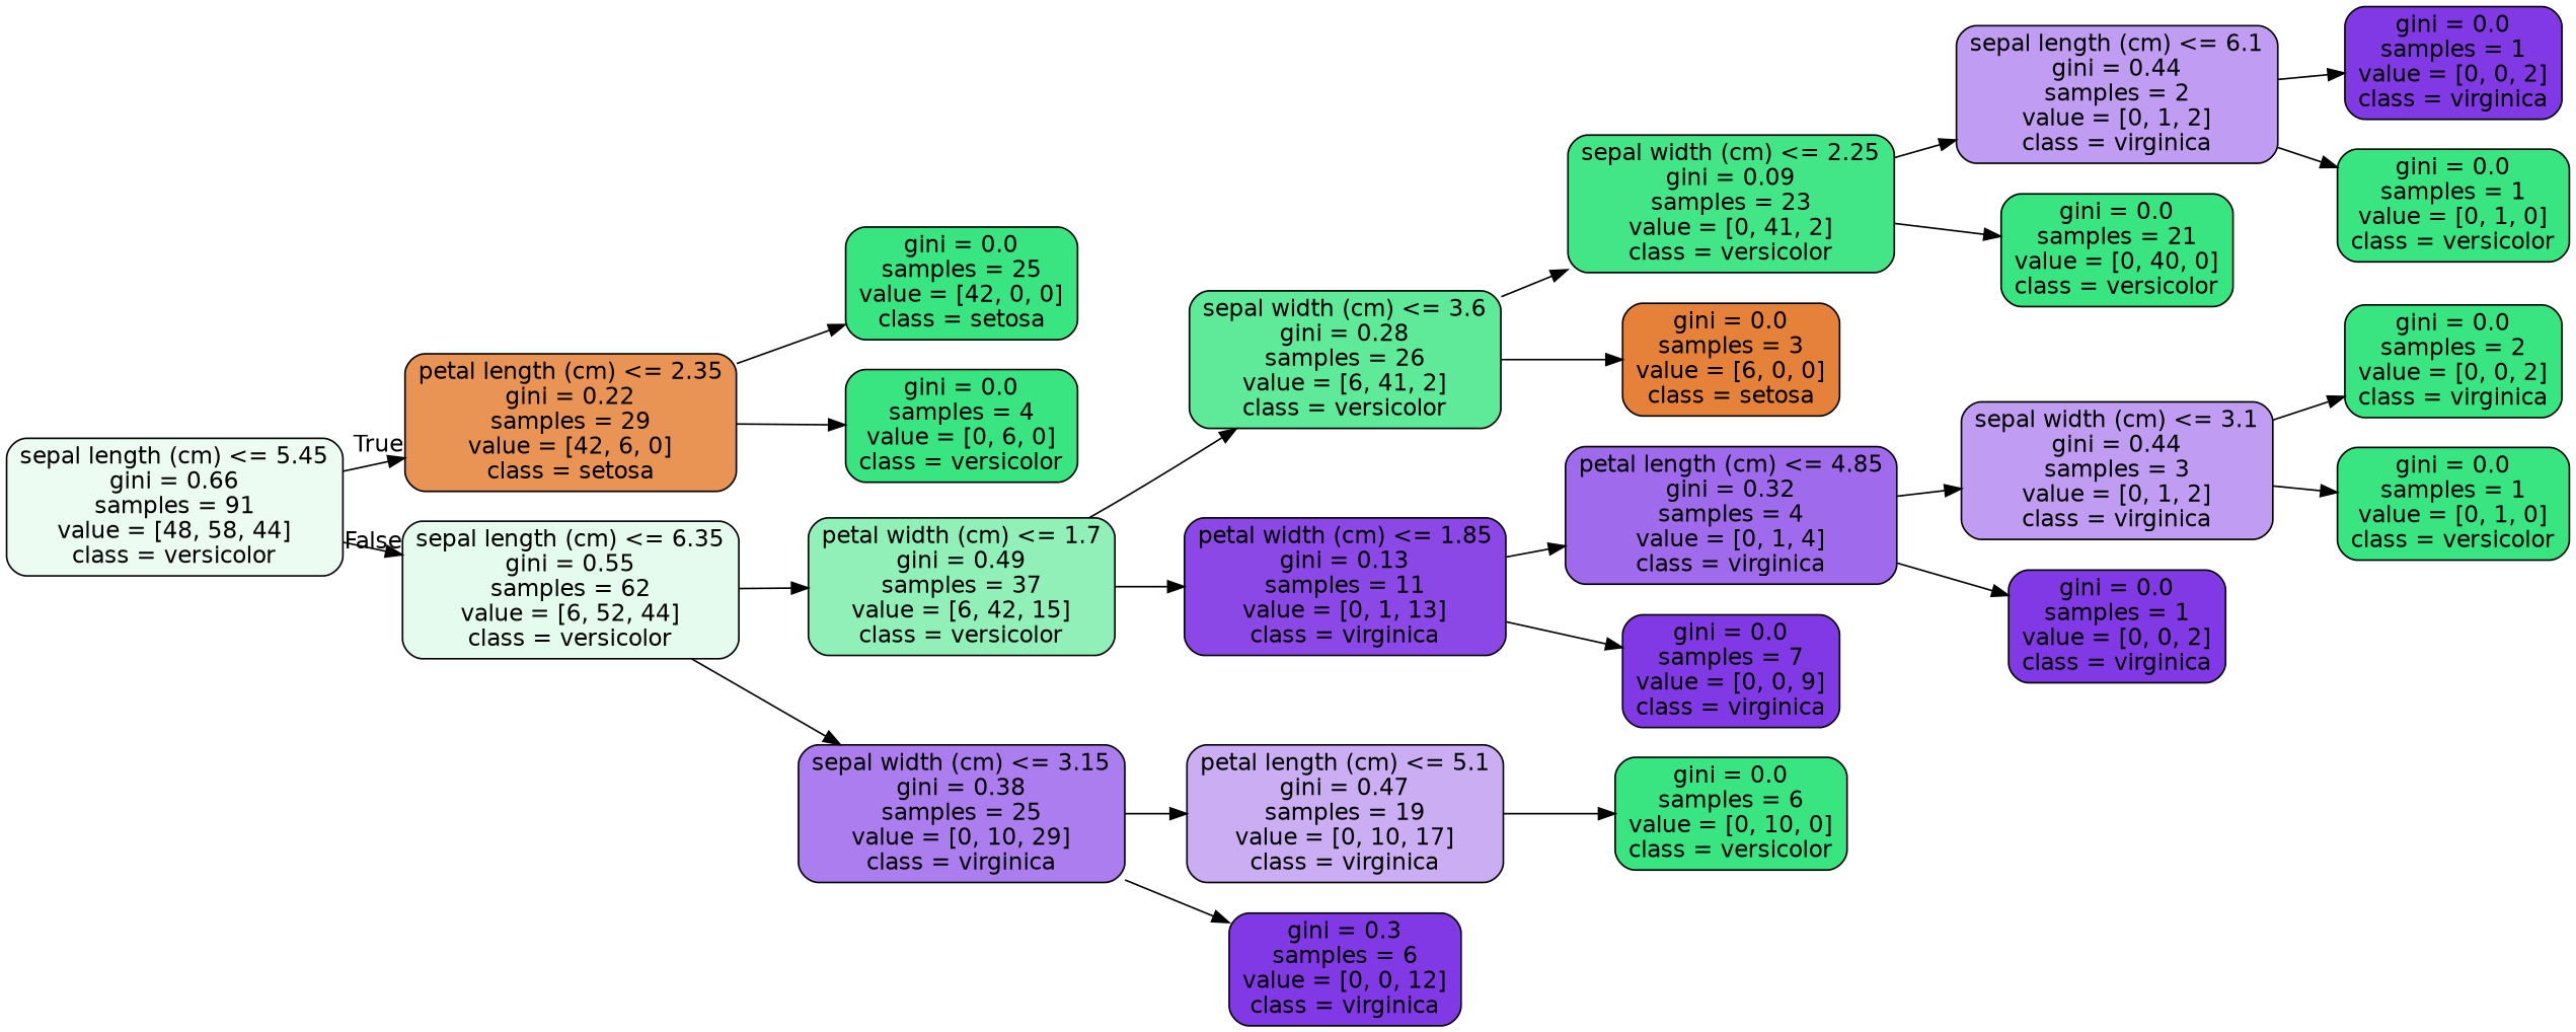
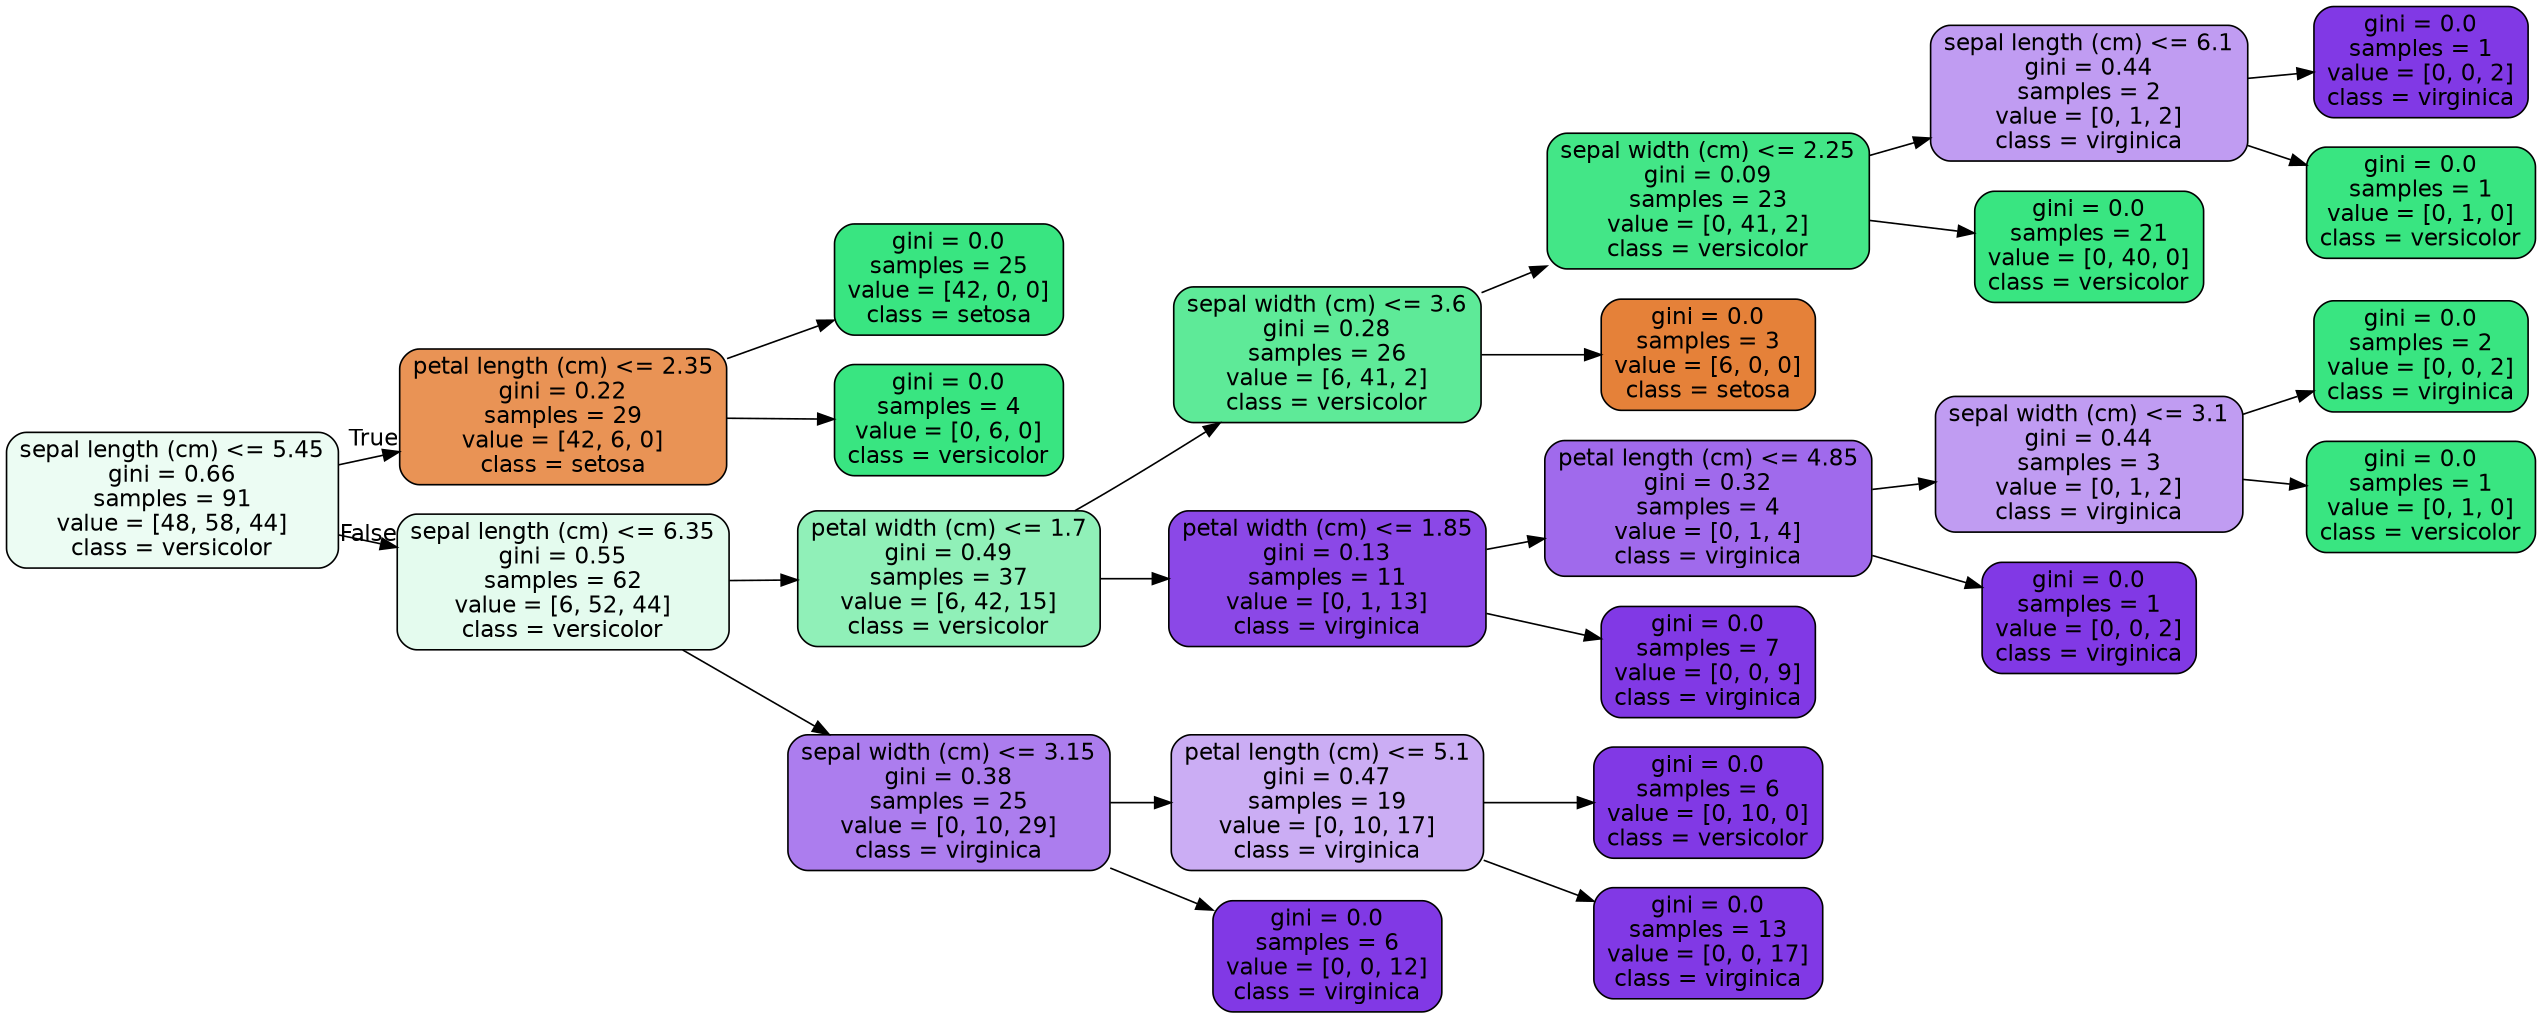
  digraph {
    rankdir=LR
    node [color=black fillcolor="#39e581" fontname=helvetica shape=box style="filled, rounded"]
    edge [fontname=helvetica]
    n1 [fillcolor="#ecfcf3" label="sepal length (cm) <= 5.45\ngini = 0.66\nsamples = 91\nvalue = [48, 58, 44]\nclass = versicolor"]
    n2 [fillcolor="#e99355" label="petal length (cm) <= 2.35\ngini = 0.22\nsamples = 29\nvalue = [42, 6, 0]\nclass = setosa"]
    n3 [fillcolor="#e4fbee" label="sepal length (cm) <= 6.35\ngini = 0.55\nsamples = 62\nvalue = [6, 52, 44]\nclass = versicolor"]
    n4 [label="gini = 0.0\nsamples = 25\nvalue = [42, 0, 0]\nclass = setosa"]
    n5 [label="gini = 0.0\nsamples = 4\nvalue = [0, 6, 0]\nclass = versicolor"]
    n6 [fillcolor="#90f0b8" label="petal width (cm) <= 1.7\ngini = 0.49\nsamples = 37\nvalue = [6, 42, 15]\nclass = versicolor"]
    n7 [fillcolor="#ac7dee" label="sepal width (cm) <= 3.15\ngini = 0.38\nsamples = 25\nvalue = [0, 10, 29]\nclass = virginica"]
    n8 [fillcolor="#5eea98" label="sepal width (cm) <= 3.6\ngini = 0.28\nsamples = 26\nvalue = [6, 41, 2]\nclass = versicolor"]
    n9 [fillcolor="#8b48e7" label="petal width (cm) <= 1.85\ngini = 0.13\nsamples = 11\nvalue = [0, 1, 13]\nclass = virginica"]
    n10 [fillcolor="#cbadf4" label="petal length (cm) <= 5.1\ngini = 0.47\nsamples = 19\nvalue = [0, 10, 17]\nclass = virginica"]
-   n11 [fillcolor="#8139e5" label="gini = 0.3\nsamples = 6\nvalue = [0, 0, 12]\nclass = virginica"]
+   n11 [fillcolor="#8139e5" label="gini = 0.0\nsamples = 6\nvalue = [0, 0, 12]\nclass = virginica"]
    n12 [fillcolor="#43e687" label="sepal width (cm) <= 2.25\ngini = 0.09\nsamples = 23\nvalue = [0, 41, 2]\nclass = versicolor"]
    n13 [fillcolor="#e58139" label="gini = 0.0\nsamples = 3\nvalue = [6, 0, 0]\nclass = setosa"]
    n14 [fillcolor="#a06aec" label="petal length (cm) <= 4.85\ngini = 0.32\nsamples = 4\nvalue = [0, 1, 4]\nclass = virginica"]
    n15 [fillcolor="#8139e5" label="gini = 0.0\nsamples = 7\nvalue = [0, 0, 9]\nclass = virginica"]
    n16 [fillcolor="#c09cf2" label="sepal length (cm) <= 6.1\ngini = 0.44\nsamples = 2\nvalue = [0, 1, 2]\nclass = virginica"]
    n17 [label="gini = 0.0\nsamples = 21\nvalue = [0, 40, 0]\nclass = versicolor"]
    n18 [fillcolor="#8139e5" label="gini = 0.0\nsamples = 1\nvalue = [0, 0, 2]\nclass = virginica"]
    n19 [label="gini = 0.0\nsamples = 1\nvalue = [0, 1, 0]\nclass = versicolor"]
    n20 [fillcolor="#c09cf2" label="sepal width (cm) <= 3.1\ngini = 0.44\nsamples = 3\nvalue = [0, 1, 2]\nclass = virginica"]
    n21 [fillcolor="#8139e5" label="gini = 0.0\nsamples = 1\nvalue = [0, 0, 2]\nclass = virginica"]
    n22 [label="gini = 0.0\nsamples = 2\nvalue = [0, 0, 2]\nclass = virginica"]
    n23 [label="gini = 0.0\nsamples = 1\nvalue = [0, 1, 0]\nclass = versicolor"]
-   n24 [label="gini = 0.0\nsamples = 6\nvalue = [0, 10, 0]\nclass = versicolor"]
+   n24 [fillcolor="#8139e5" label="gini = 0.0\nsamples = 6\nvalue = [0, 10, 0]\nclass = versicolor"]
+   n25 [fillcolor="#8139e5" label="gini = 0.0\nsamples = 13\nvalue = [0, 0, 17]\nclass = virginica"]
    n1 -> n2 [headlabel=True labelangle=45 labeldistance=2.5]
    n1 -> n3 [headlabel=False labelangle=-45 labeldistance=2.5]
    n2 -> n4
    n2 -> n5
    n3 -> n6
    n3 -> n7
    n6 -> n8
    n6 -> n9
    n7 -> n10
    n7 -> n11
    n8 -> n12
    n8 -> n13
    n9 -> n14
    n9 -> n15
    n10 -> n24
+   n10 -> n25
    n12 -> n16
    n12 -> n17
    n14 -> n20
    n14 -> n21
    n16 -> n18
    n16 -> n19
    n20 -> n22
    n20 -> n23
  }
